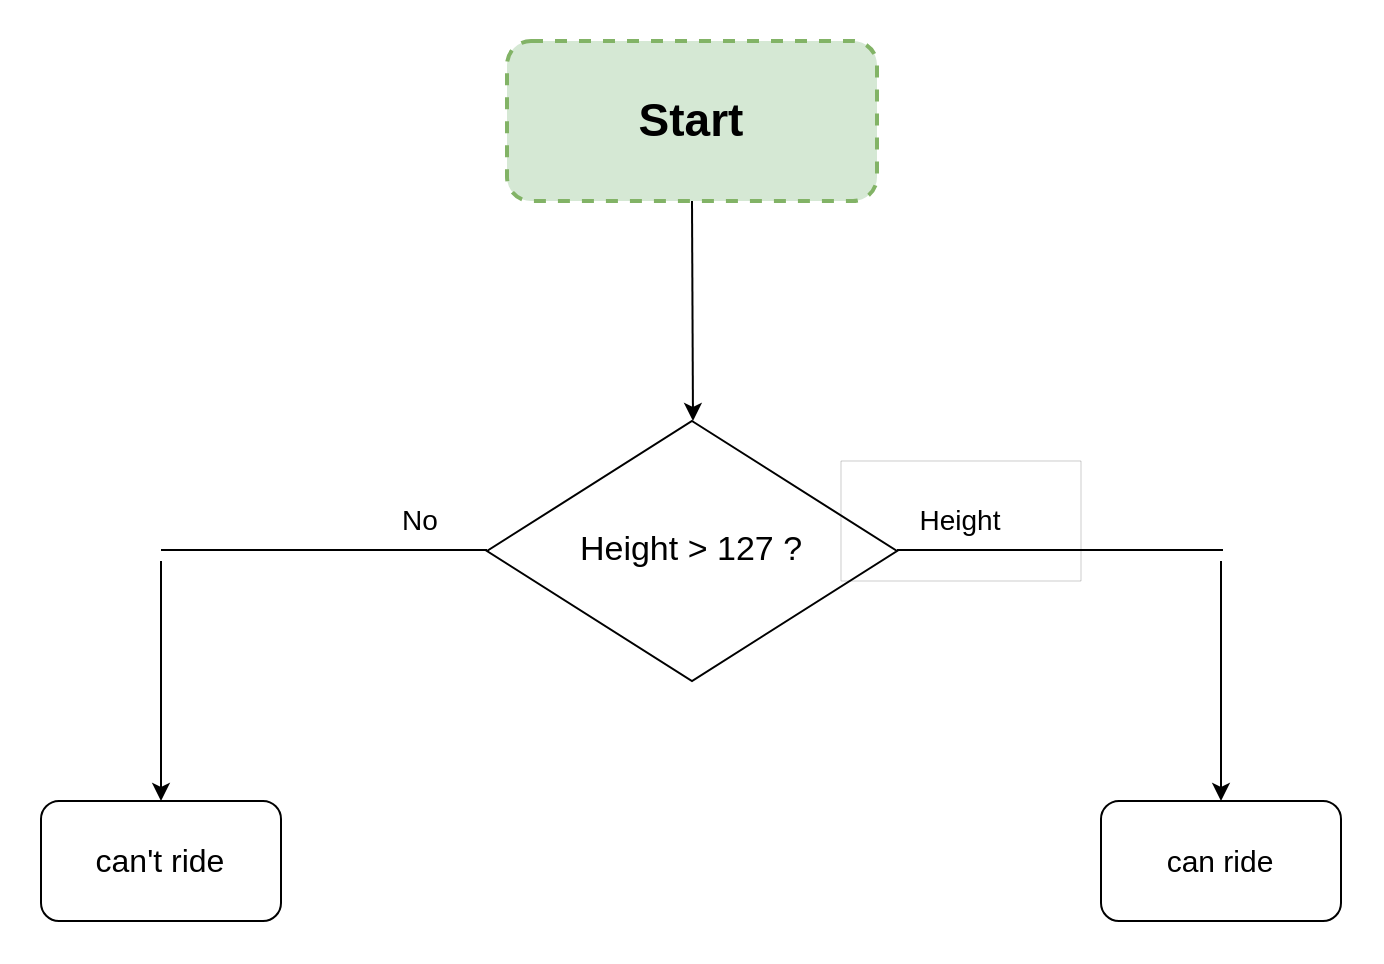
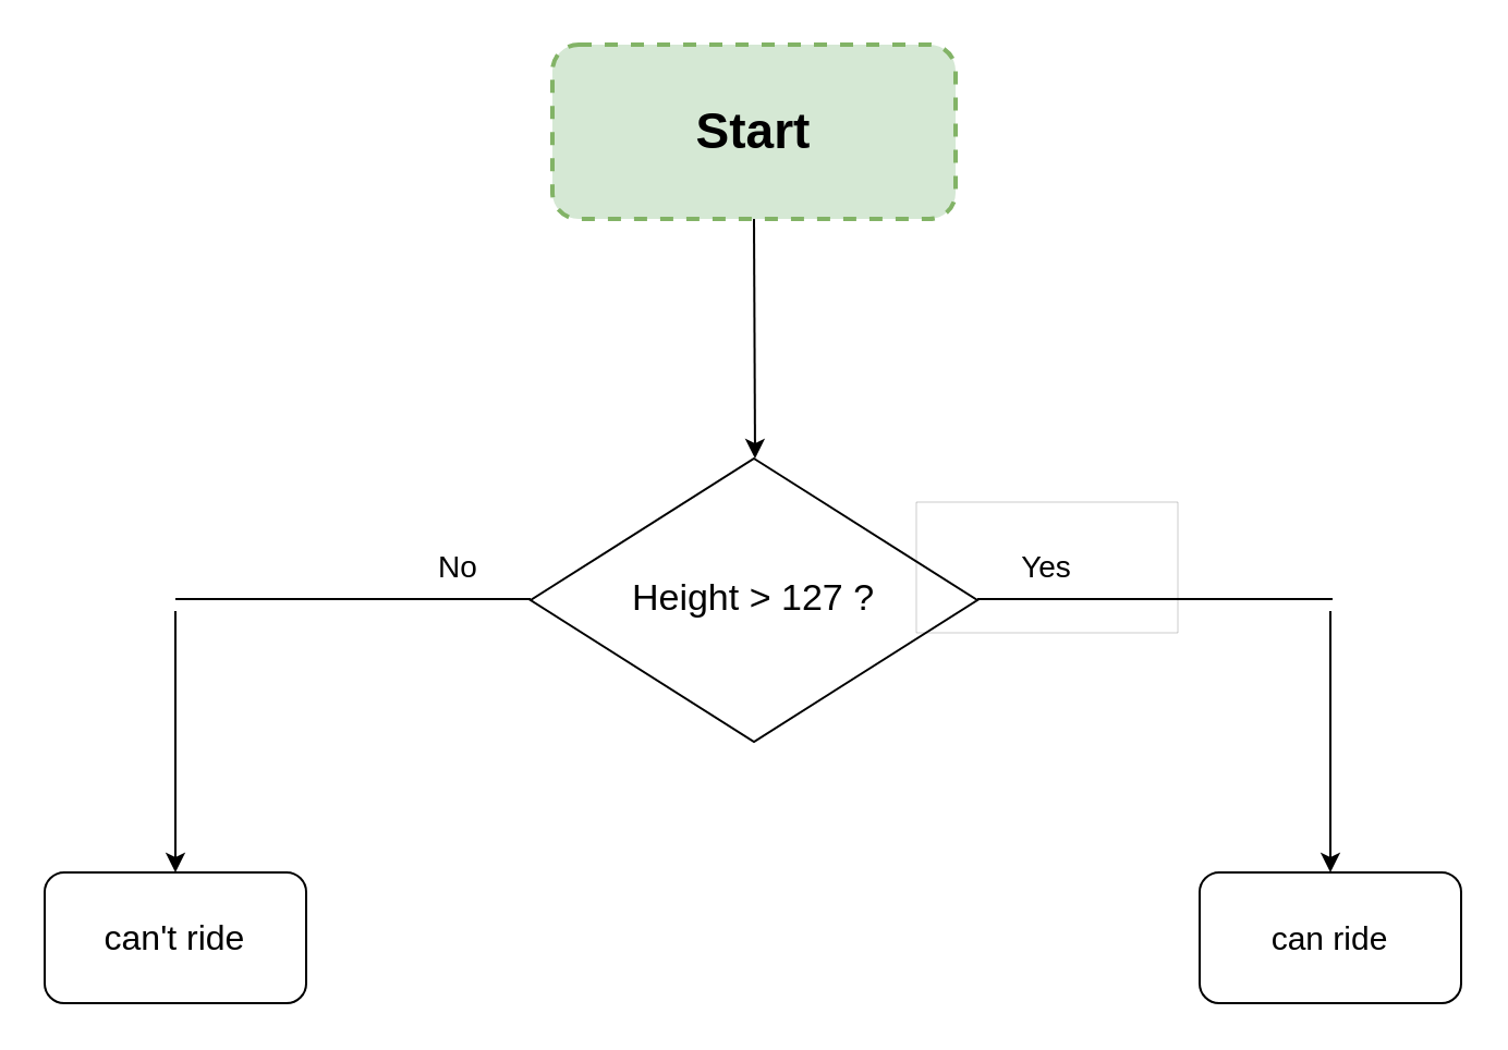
  <mxCell id="0" />
  <mxCell id="1" parent="0" />
  <mxCell id="2" value="&lt;b&gt;&lt;font style=&quot;font-size: 23px;&quot;&gt;Start&lt;/font&gt;&lt;/b&gt;" style="rounded=1;whiteSpace=wrap;html=1;fillColor=#d5e8d4;strokeColor=#82b366;strokeWidth=2;dashed=1;" vertex="1" parent="1"><mxGeometry x="253" y="20" width="185" height="80" as="geometry" /></mxCell>
  <mxCell id="3" value="" style="endArrow=classic;html=1;rounded=0;exitX=0.5;exitY=1;exitDx=0;exitDy=0;" edge="1" parent="1" source="2"><mxGeometry width="50" height="50" relative="1" as="geometry"><mxPoint x="320" y="320" as="sourcePoint" /><mxPoint x="346" y="210" as="targetPoint" /></mxGeometry></mxCell>
  <mxCell id="4" value="&lt;font style=&quot;font-size: 17px;&quot;&gt;Height &amp;gt; 127 ?&lt;/font&gt;" style="rhombus;whiteSpace=wrap;html=1;" vertex="1" parent="1"><mxGeometry x="243" y="210" width="205" height="130" as="geometry" /></mxCell>
  <mxCell id="5" value="" style="endArrow=none;html=1;rounded=0;entryX=0;entryY=0.5;entryDx=0;entryDy=0;" edge="1" parent="1"><mxGeometry width="50" height="50" relative="1" as="geometry"><mxPoint x="80" y="274.5" as="sourcePoint" /><mxPoint x="243" y="274.5" as="targetPoint" /></mxGeometry></mxCell>
  <mxCell id="6" value="" style="endArrow=none;html=1;rounded=0;entryX=0;entryY=0.5;entryDx=0;entryDy=0;" edge="1" parent="1"><mxGeometry width="50" height="50" relative="1" as="geometry"><mxPoint x="448" y="274.5" as="sourcePoint" /><mxPoint x="611" y="274.5" as="targetPoint" /></mxGeometry></mxCell>
  <mxCell id="7" value="" style="endArrow=classic;html=1;rounded=0;edgeStyle=orthogonalEdgeStyle;" edge="1" parent="1"><mxGeometry width="50" height="50" relative="1" as="geometry"><mxPoint x="80" y="280" as="sourcePoint" /><mxPoint x="80" y="400" as="targetPoint" /><Array as="points"><mxPoint x="80" y="350" /><mxPoint x="80" y="350" /></Array></mxGeometry></mxCell>
  <mxCell id="8" value="" style="endArrow=classic;html=1;rounded=0;edgeStyle=orthogonalEdgeStyle;" edge="1" parent="1"><mxGeometry width="50" height="50" relative="1" as="geometry"><mxPoint x="610" y="280" as="sourcePoint" /><mxPoint x="610" y="400" as="targetPoint" /><Array as="points"><mxPoint x="610" y="300" /><mxPoint x="610" y="300" /></Array></mxGeometry></mxCell>
  <mxCell id="9" value="&lt;font style=&quot;font-size: 16px;&quot;&gt;can't ride&lt;/font&gt;" style="rounded=1;whiteSpace=wrap;html=1;" vertex="1" parent="1"><mxGeometry x="20" y="400" width="120" height="60" as="geometry" /></mxCell>
  <mxCell id="10" value="&lt;font style=&quot;font-size: 15px;&quot;&gt;can ride&lt;/font&gt;" style="rounded=1;whiteSpace=wrap;html=1;" vertex="1" parent="1"><mxGeometry x="550" y="400" width="120" height="60" as="geometry" /></mxCell>
  <mxCell id="11" value="&lt;span style=&quot;font-size: 14px;&quot;&gt;No&lt;/span&gt;" style="rounded=0;whiteSpace=wrap;html=1;strokeWidth=0;strokeColor=none;fillColor=none;" vertex="1" parent="1"><mxGeometry x="150" y="230" width="120" height="60" as="geometry" /></mxCell>
- <mxCell id="12" value="&lt;span style=&quot;font-size: 14px;&quot;&gt;Height&lt;/span&gt;" style="rounded=0;whiteSpace=wrap;html=1;strokeWidth=0;fillColor=none;" vertex="1" parent="1"><mxGeometry x="420" y="230" width="120" height="60" as="geometry" /></mxCell>
+ <mxCell id="12" value="&lt;span style=&quot;font-size: 14px;&quot;&gt;Yes&lt;/span&gt;" style="rounded=0;whiteSpace=wrap;html=1;strokeWidth=0;fillColor=none;" vertex="1" parent="1"><mxGeometry x="420" y="230" width="120" height="60" as="geometry" /></mxCell>
